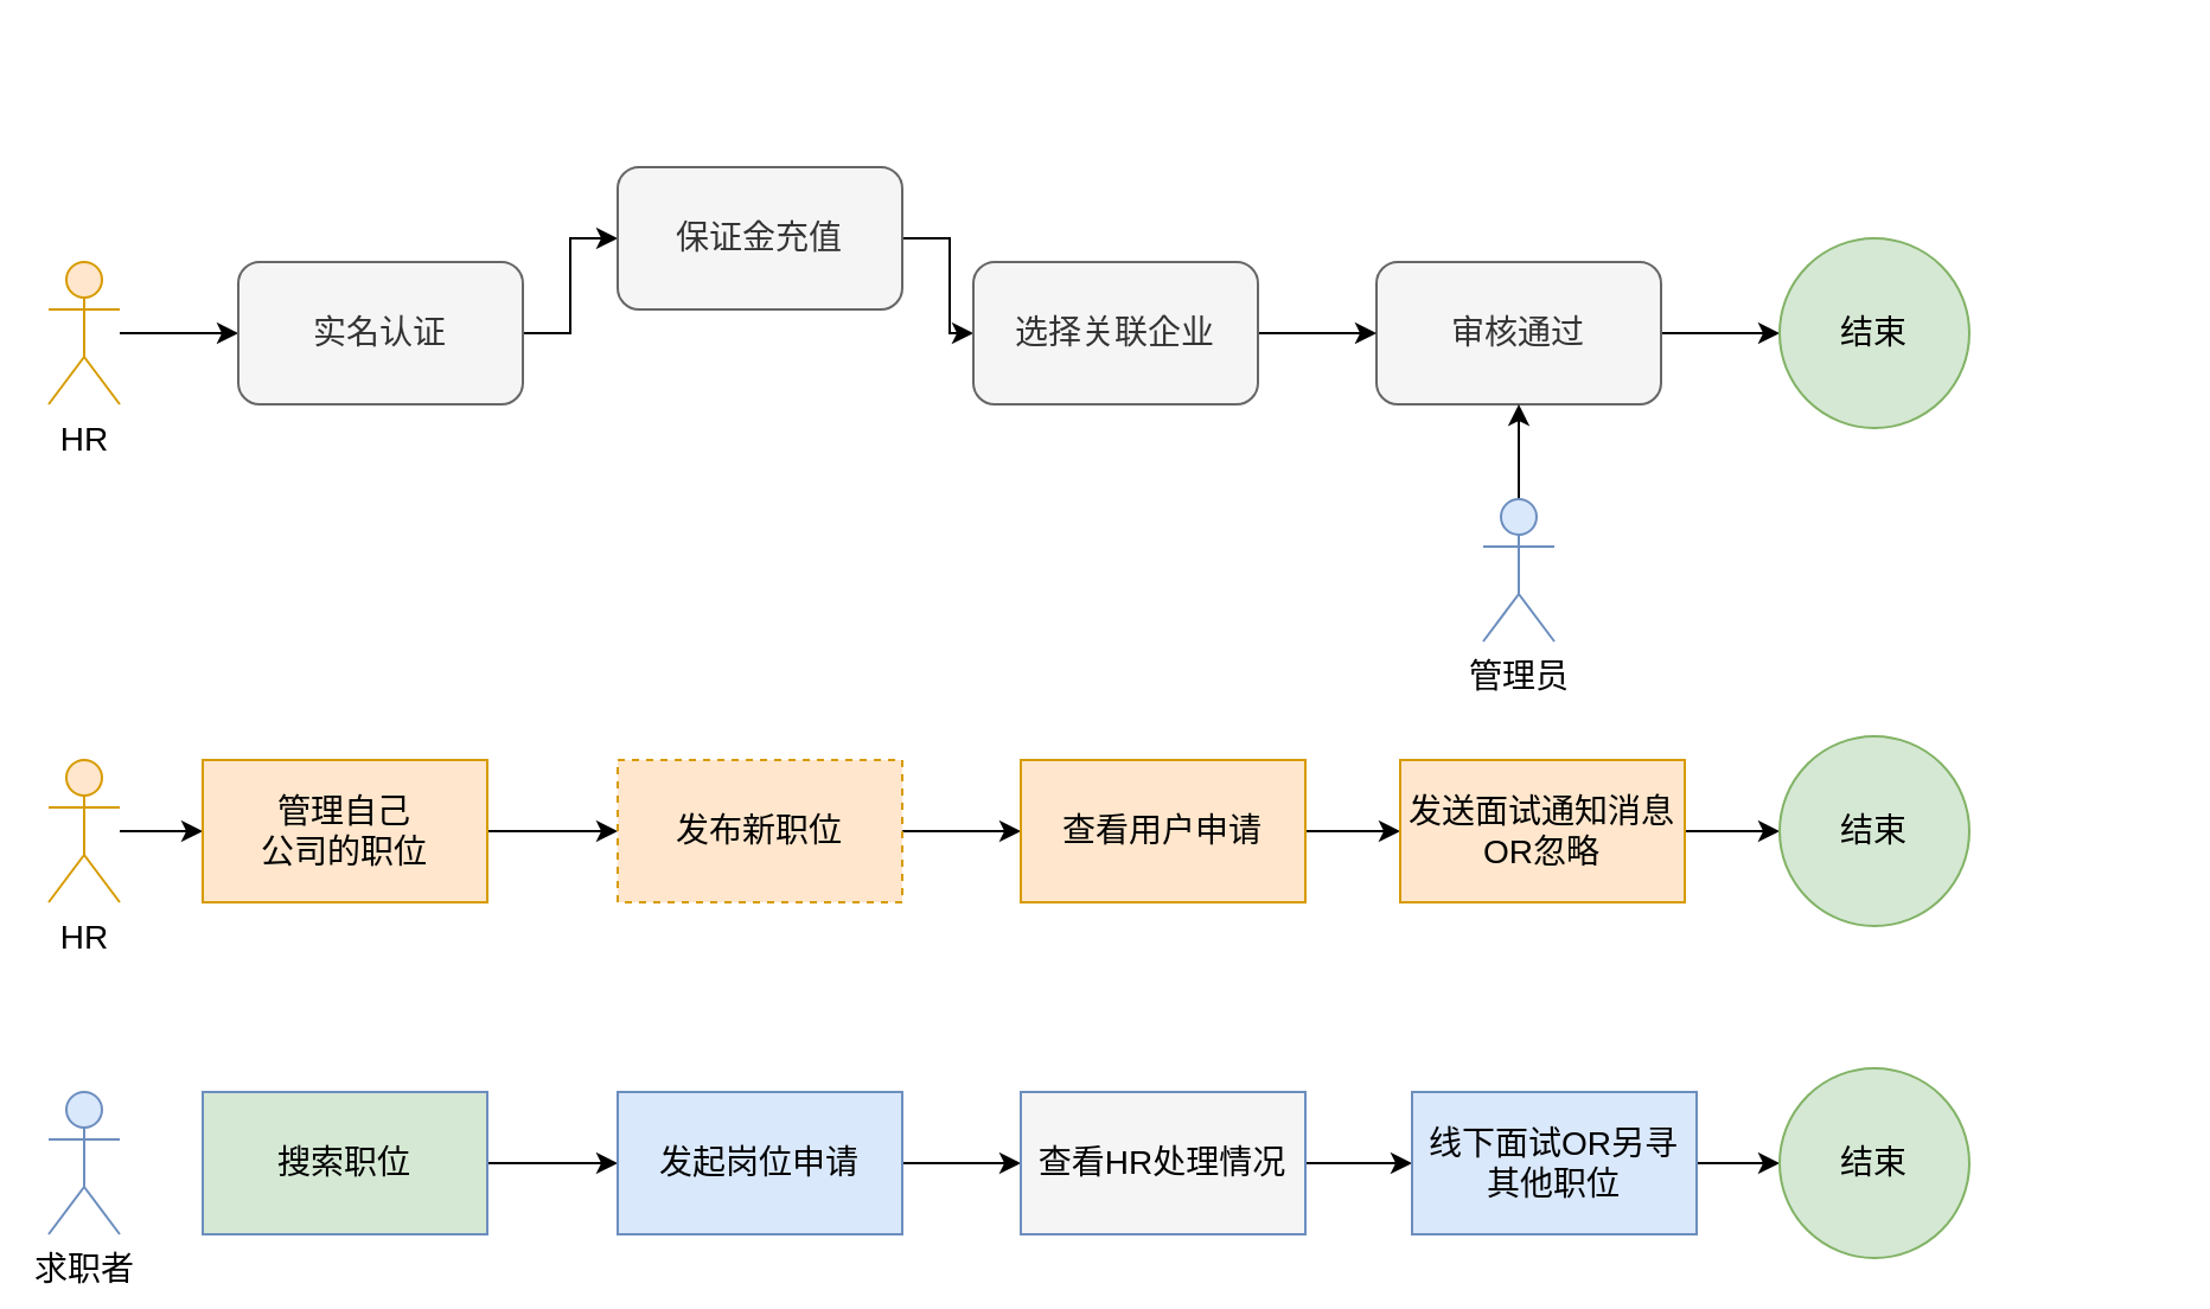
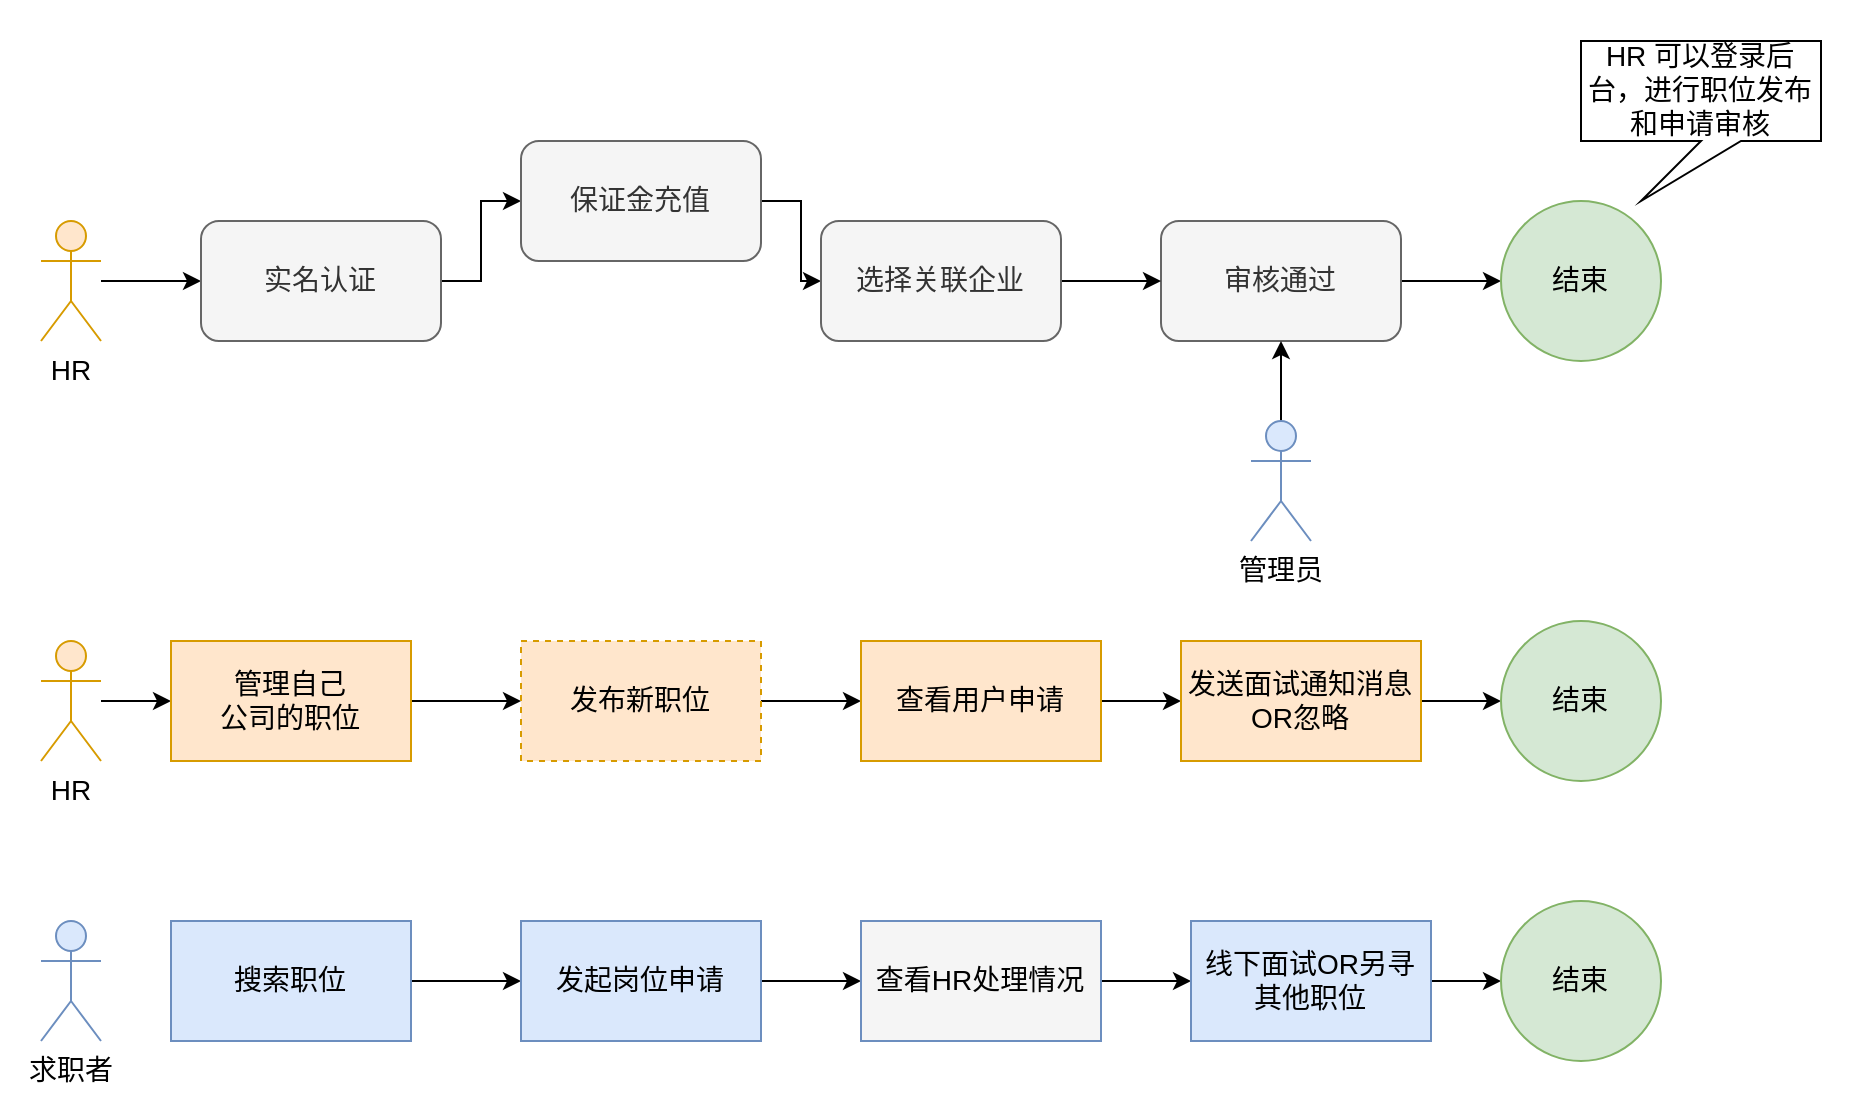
  <mxCell id="0" />
  <mxCell id="1" parent="0" />
  <mxCell id="2" value="" style="edgeStyle=orthogonalEdgeStyle;rounded=0;orthogonalLoop=1;jettySize=auto;html=1;fontSize=14;" parent="1" source="3" target="5" edge="1"><mxGeometry relative="1" as="geometry" /></mxCell>
  <mxCell id="3" value="HR" style="shape=umlActor;verticalLabelPosition=bottom;verticalAlign=top;html=1;outlineConnect=0;fontSize=14;fillColor=#ffe6cc;strokeColor=#d79b00;" parent="1" vertex="1"><mxGeometry x="20" y="110" width="30" height="60" as="geometry" /></mxCell>
  <mxCell id="4" value="" style="edgeStyle=orthogonalEdgeStyle;rounded=0;orthogonalLoop=1;jettySize=auto;html=1;fontSize=14;" parent="1" source="5" target="7" edge="1"><mxGeometry relative="1" as="geometry" /></mxCell>
  <mxCell id="5" value="实名认证" style="rounded=1;whiteSpace=wrap;html=1;fontSize=14;fillColor=#f5f5f5;fontColor=#333333;strokeColor=#666666;" parent="1" vertex="1"><mxGeometry x="100" y="110" width="120" height="60" as="geometry" /></mxCell>
  <mxCell id="6" value="" style="edgeStyle=orthogonalEdgeStyle;rounded=0;orthogonalLoop=1;jettySize=auto;html=1;fontSize=14;" parent="1" source="7" target="15" edge="1"><mxGeometry relative="1" as="geometry" /></mxCell>
  <mxCell id="7" value="保证金充值" style="rounded=1;whiteSpace=wrap;html=1;fontSize=14;fillColor=#f5f5f5;fontColor=#333333;strokeColor=#666666;" parent="1" vertex="1"><mxGeometry x="260" y="70" width="120" height="60" as="geometry" /></mxCell>
  <mxCell id="8" value="" style="edgeStyle=orthogonalEdgeStyle;rounded=0;orthogonalLoop=1;jettySize=auto;html=1;fontSize=14;" parent="1" source="9" target="10" edge="1"><mxGeometry relative="1" as="geometry" /></mxCell>
  <mxCell id="9" value="审核通过" style="rounded=1;whiteSpace=wrap;html=1;fontSize=14;fillColor=#f5f5f5;fontColor=#333333;strokeColor=#666666;" parent="1" vertex="1"><mxGeometry x="580" y="110" width="120" height="60" as="geometry" /></mxCell>
  <mxCell id="10" value="结束" style="ellipse;whiteSpace=wrap;html=1;aspect=fixed;fillColor=#d5e8d4;strokeColor=#82b366;fontSize=14;" parent="1" vertex="1"><mxGeometry x="750" y="100" width="80" height="80" as="geometry" /></mxCell>
+ <mxCell id="11" value="HR 可以登录后台，进行职位发布和申请审核" style="shape=callout;whiteSpace=wrap;html=1;perimeter=calloutPerimeter;position2=0.25;fontSize=14;" parent="1" vertex="1"><mxGeometry x="790" y="20" width="120" height="80" as="geometry" /></mxCell>
  <mxCell id="12" value="" style="edgeStyle=orthogonalEdgeStyle;rounded=0;orthogonalLoop=1;jettySize=auto;html=1;fontSize=14;" parent="1" source="13" target="9" edge="1"><mxGeometry relative="1" as="geometry" /></mxCell>
  <mxCell id="13" value="管理员" style="shape=umlActor;verticalLabelPosition=bottom;verticalAlign=top;html=1;outlineConnect=0;fillColor=#dae8fc;strokeColor=#6c8ebf;fontSize=14;horizontal=1;" parent="1" vertex="1"><mxGeometry x="625" y="210" width="30" height="60" as="geometry" /></mxCell>
  <mxCell id="14" value="" style="edgeStyle=orthogonalEdgeStyle;rounded=0;orthogonalLoop=1;jettySize=auto;html=1;fontSize=14;" parent="1" source="15" target="9" edge="1"><mxGeometry relative="1" as="geometry" /></mxCell>
  <mxCell id="15" value="选择关联企业" style="rounded=1;whiteSpace=wrap;html=1;fontSize=14;fillColor=#f5f5f5;fontColor=#333333;strokeColor=#666666;" parent="1" vertex="1"><mxGeometry x="410" y="110" width="120" height="60" as="geometry" /></mxCell>
  <mxCell id="16" value="" style="edgeStyle=orthogonalEdgeStyle;rounded=0;orthogonalLoop=1;jettySize=auto;html=1;" edge="1" parent="1" source="17" target="19"><mxGeometry relative="1" as="geometry" /></mxCell>
  <mxCell id="17" value="HR" style="shape=umlActor;verticalLabelPosition=bottom;verticalAlign=top;html=1;outlineConnect=0;fontSize=14;fillColor=#ffe6cc;strokeColor=#d79b00;" vertex="1" parent="1"><mxGeometry x="20" y="320" width="30" height="60" as="geometry" /></mxCell>
  <mxCell id="18" value="" style="edgeStyle=orthogonalEdgeStyle;rounded=0;orthogonalLoop=1;jettySize=auto;html=1;" edge="1" parent="1" source="19" target="21"><mxGeometry relative="1" as="geometry" /></mxCell>
  <mxCell id="19" value="管理自己&lt;br&gt;公司的职位" style="whiteSpace=wrap;html=1;fontSize=14;verticalAlign=middle;fillColor=#ffe6cc;strokeColor=#d79b00;" vertex="1" parent="1"><mxGeometry x="85" y="320" width="120" height="60" as="geometry" /></mxCell>
  <mxCell id="20" value="" style="edgeStyle=orthogonalEdgeStyle;rounded=0;orthogonalLoop=1;jettySize=auto;html=1;" edge="1" parent="1" source="21" target="23"><mxGeometry relative="1" as="geometry" /></mxCell>
  <mxCell id="21" value="发布新职位" style="whiteSpace=wrap;html=1;fontSize=14;verticalAlign=middle;fillColor=#ffe6cc;strokeColor=#d79b00;dashed=1;" vertex="1" parent="1"><mxGeometry x="260" y="320" width="120" height="60" as="geometry" /></mxCell>
  <mxCell id="22" value="" style="edgeStyle=orthogonalEdgeStyle;rounded=0;orthogonalLoop=1;jettySize=auto;html=1;" edge="1" parent="1" source="23" target="25"><mxGeometry relative="1" as="geometry" /></mxCell>
  <mxCell id="23" value="查看用户申请" style="whiteSpace=wrap;html=1;fontSize=14;verticalAlign=middle;fillColor=#ffe6cc;strokeColor=#d79b00;" vertex="1" parent="1"><mxGeometry x="430" y="320" width="120" height="60" as="geometry" /></mxCell>
  <mxCell id="24" value="" style="edgeStyle=orthogonalEdgeStyle;rounded=0;orthogonalLoop=1;jettySize=auto;html=1;" edge="1" parent="1" source="25" target="26"><mxGeometry relative="1" as="geometry" /></mxCell>
  <mxCell id="25" value="发送面试通知消息OR忽略" style="whiteSpace=wrap;html=1;fontSize=14;verticalAlign=middle;fillColor=#ffe6cc;strokeColor=#d79b00;" vertex="1" parent="1"><mxGeometry x="590" y="320" width="120" height="60" as="geometry" /></mxCell>
  <mxCell id="26" value="结束" style="ellipse;whiteSpace=wrap;html=1;aspect=fixed;fillColor=#d5e8d4;strokeColor=#82b366;fontSize=14;" vertex="1" parent="1"><mxGeometry x="750" y="310" width="80" height="80" as="geometry" /></mxCell>
  <mxCell id="27" value="求职者" style="shape=umlActor;verticalLabelPosition=bottom;verticalAlign=top;html=1;outlineConnect=0;fontSize=14;fillColor=#dae8fc;strokeColor=#6c8ebf;" vertex="1" parent="1"><mxGeometry x="20" y="460" width="30" height="60" as="geometry" /></mxCell>
  <mxCell id="28" value="" style="edgeStyle=orthogonalEdgeStyle;rounded=0;orthogonalLoop=1;jettySize=auto;html=1;" edge="1" parent="1" source="29" target="31"><mxGeometry relative="1" as="geometry" /></mxCell>
- <mxCell id="29" value="搜索职位" style="whiteSpace=wrap;html=1;fontSize=14;verticalAlign=middle;fillColor=#d5e8d4;strokeColor=#6c8ebf;" vertex="1" parent="1"><mxGeometry x="85" y="460" width="120" height="60" as="geometry" /></mxCell>
+ <mxCell id="29" value="搜索职位" style="whiteSpace=wrap;html=1;fontSize=14;verticalAlign=middle;fillColor=#dae8fc;strokeColor=#6c8ebf;" vertex="1" parent="1"><mxGeometry x="85" y="460" width="120" height="60" as="geometry" /></mxCell>
  <mxCell id="30" value="" style="edgeStyle=orthogonalEdgeStyle;rounded=0;orthogonalLoop=1;jettySize=auto;html=1;" edge="1" parent="1" source="31" target="33"><mxGeometry relative="1" as="geometry" /></mxCell>
  <mxCell id="31" value="发起岗位申请" style="whiteSpace=wrap;html=1;fontSize=14;verticalAlign=middle;fillColor=#dae8fc;strokeColor=#6c8ebf;" vertex="1" parent="1"><mxGeometry x="260" y="460" width="120" height="60" as="geometry" /></mxCell>
  <mxCell id="32" value="" style="edgeStyle=orthogonalEdgeStyle;rounded=0;orthogonalLoop=1;jettySize=auto;html=1;" edge="1" parent="1" source="33" target="35"><mxGeometry relative="1" as="geometry" /></mxCell>
  <mxCell id="33" value="查看HR处理情况" style="whiteSpace=wrap;html=1;fontSize=14;verticalAlign=middle;fillColor=#f5f5f5;strokeColor=#6c8ebf;" vertex="1" parent="1"><mxGeometry x="430" y="460" width="120" height="60" as="geometry" /></mxCell>
  <mxCell id="34" value="" style="edgeStyle=orthogonalEdgeStyle;rounded=0;orthogonalLoop=1;jettySize=auto;html=1;" edge="1" parent="1" source="35" target="36"><mxGeometry relative="1" as="geometry" /></mxCell>
  <mxCell id="35" value="线下面试OR另寻其他职位" style="whiteSpace=wrap;html=1;fontSize=14;verticalAlign=middle;fillColor=#dae8fc;strokeColor=#6c8ebf;" vertex="1" parent="1"><mxGeometry x="595" y="460" width="120" height="60" as="geometry" /></mxCell>
  <mxCell id="36" value="结束" style="ellipse;whiteSpace=wrap;html=1;aspect=fixed;fillColor=#d5e8d4;strokeColor=#82b366;fontSize=14;" vertex="1" parent="1"><mxGeometry x="750" y="450" width="80" height="80" as="geometry" /></mxCell>
